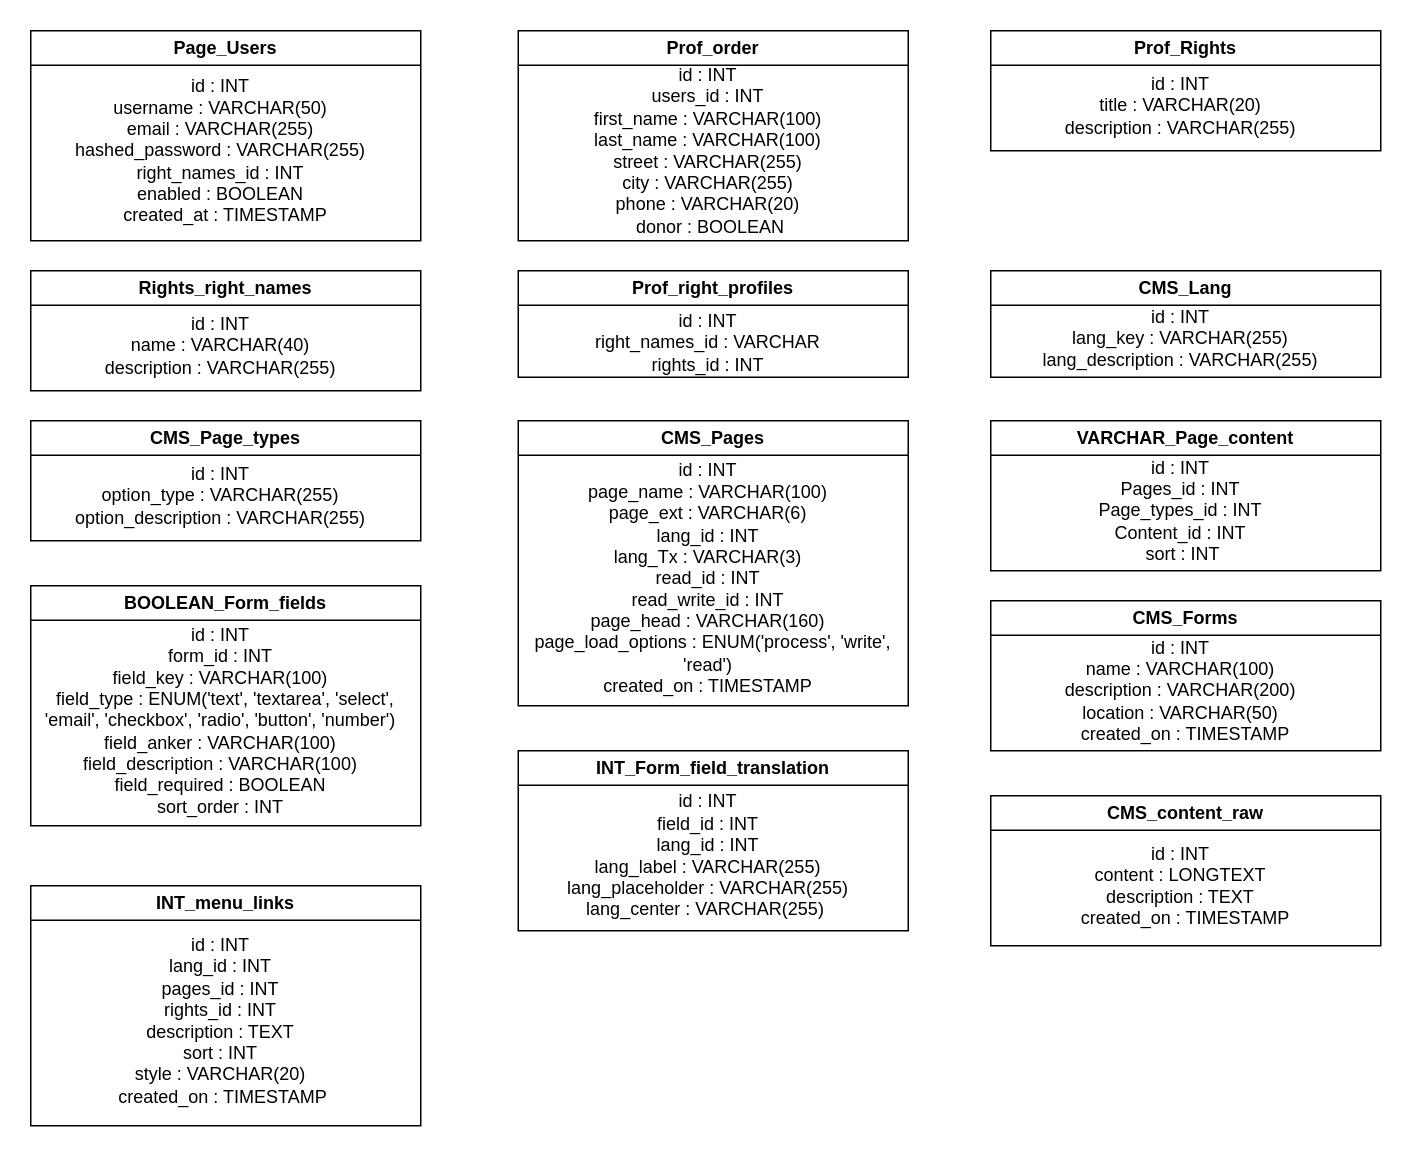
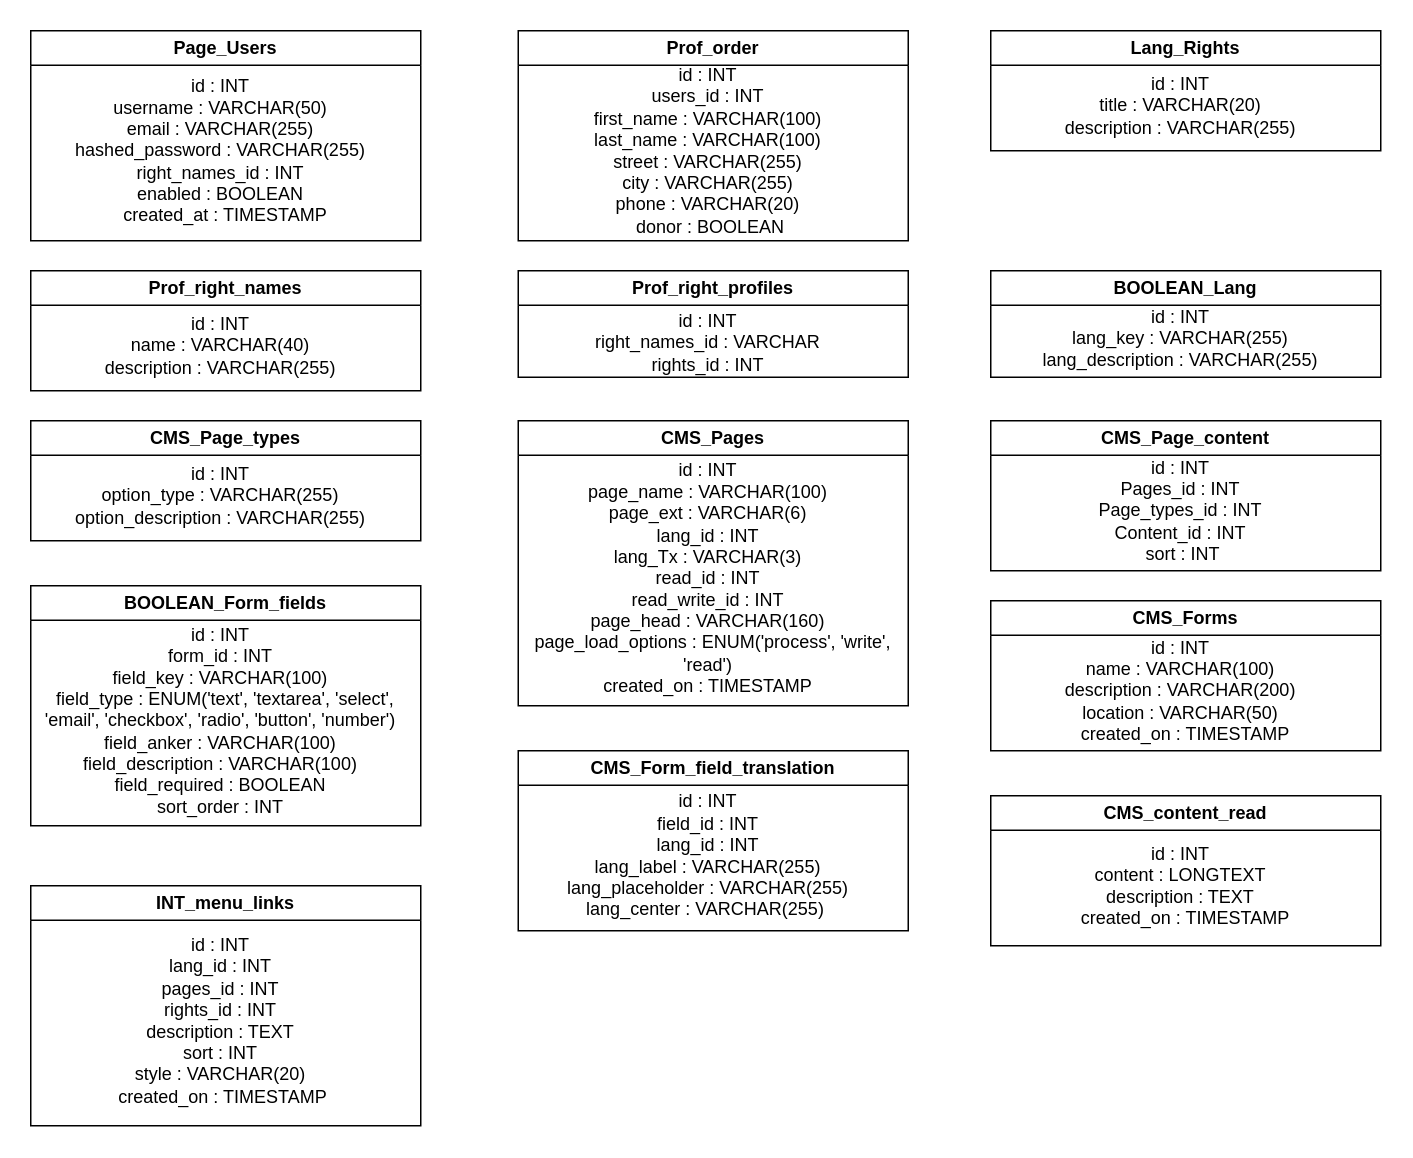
  <mxCell id="0" />
  <mxCell id="1" parent="0" />
  <mxCell id="2" value="Page_Users" style="swimlane;whiteSpace=wrap;html=1;" vertex="1" parent="1"><mxGeometry x="20" y="20" width="260" height="140" as="geometry" /></mxCell>
  <mxCell id="3" value="id : INT&amp;nbsp;&amp;nbsp;&lt;br&gt;username : VARCHAR(50)&amp;nbsp;&amp;nbsp;&lt;br&gt;email : VARCHAR(255)&amp;nbsp;&amp;nbsp;&lt;br&gt;hashed_password : VARCHAR(255)&amp;nbsp;&amp;nbsp;&lt;br&gt;right_names_id : INT&amp;nbsp;&amp;nbsp;&lt;br&gt;enabled : BOOLEAN&amp;nbsp;&amp;nbsp;&lt;br&gt;created_at : TIMESTAMP" style="text;html=1;align=center;verticalAlign=middle;whiteSpace=wrap;rounded=0;" vertex="1" parent="2"><mxGeometry y="20" width="260" height="120" as="geometry" /></mxCell>
  <mxCell id="4" value="&lt;div&gt;Prof_order&lt;/div&gt;" style="swimlane;whiteSpace=wrap;html=1;" vertex="1" parent="1"><mxGeometry x="345" y="20" width="260" height="140" as="geometry" /></mxCell>
  <mxCell id="5" value="&lt;div&gt;id : INT&amp;nbsp;&amp;nbsp;&lt;/div&gt;&lt;div&gt;users_id : INT&amp;nbsp;&amp;nbsp;&lt;/div&gt;&lt;div&gt;first_name : VARCHAR(100)&amp;nbsp;&amp;nbsp;&lt;/div&gt;&lt;div&gt;last_name : VARCHAR(100)&amp;nbsp;&amp;nbsp;&lt;/div&gt;&lt;div&gt;street : VARCHAR(255)&amp;nbsp;&amp;nbsp;&lt;/div&gt;&lt;div&gt;city : VARCHAR(255)&amp;nbsp;&amp;nbsp;&lt;/div&gt;&lt;div&gt;phone : VARCHAR(20)&amp;nbsp;&amp;nbsp;&lt;/div&gt;&lt;div&gt;donor : BOOLEAN&amp;nbsp;&lt;/div&gt;" style="text;html=1;align=center;verticalAlign=middle;whiteSpace=wrap;rounded=0;" vertex="1" parent="4"><mxGeometry y="20" width="260" height="120" as="geometry" /></mxCell>
- <mxCell id="6" value="&lt;div&gt;Prof_Rights&lt;/div&gt;" style="swimlane;whiteSpace=wrap;html=1;" vertex="1" parent="1"><mxGeometry x="660" y="20" width="260" height="80" as="geometry" /></mxCell>
+ <mxCell id="6" value="&lt;div&gt;Lang_Rights&lt;/div&gt;" style="swimlane;whiteSpace=wrap;html=1;" vertex="1" parent="1"><mxGeometry x="660" y="20" width="260" height="80" as="geometry" /></mxCell>
  <mxCell id="7" value="&lt;div&gt;id : INT&amp;nbsp;&amp;nbsp;&lt;/div&gt;&lt;div&gt;title : VARCHAR(20)&amp;nbsp;&amp;nbsp;&lt;/div&gt;&lt;div&gt;description : VARCHAR(255)&amp;nbsp;&amp;nbsp;&lt;/div&gt;" style="text;html=1;align=center;verticalAlign=middle;whiteSpace=wrap;rounded=0;" vertex="1" parent="6"><mxGeometry y="20" width="260" height="60" as="geometry" /></mxCell>
- <mxCell id="8" value="&lt;div&gt;Rights_right_names&lt;/div&gt;" style="swimlane;whiteSpace=wrap;html=1;" vertex="1" parent="1"><mxGeometry x="20" y="180" width="260" height="80" as="geometry" /></mxCell>
+ <mxCell id="8" value="&lt;div&gt;Prof_right_names&lt;/div&gt;" style="swimlane;whiteSpace=wrap;html=1;" vertex="1" parent="1"><mxGeometry x="20" y="180" width="260" height="80" as="geometry" /></mxCell>
  <mxCell id="9" value="&lt;div&gt;id : INT&amp;nbsp;&amp;nbsp;&lt;/div&gt;&lt;div&gt;name : VARCHAR(40)&amp;nbsp;&amp;nbsp;&lt;/div&gt;&lt;div&gt;description : VARCHAR(255)&amp;nbsp;&amp;nbsp;&lt;/div&gt;" style="text;html=1;align=center;verticalAlign=middle;whiteSpace=wrap;rounded=0;" vertex="1" parent="8"><mxGeometry y="20" width="260" height="60" as="geometry" /></mxCell>
  <mxCell id="10" value="&lt;div&gt;Prof_right_profiles&lt;/div&gt;" style="swimlane;whiteSpace=wrap;html=1;" vertex="1" parent="1"><mxGeometry x="345" y="180" width="260" height="71" as="geometry" /></mxCell>
  <mxCell id="11" value="&lt;div&gt;id : INT&amp;nbsp;&amp;nbsp;&lt;/div&gt;&lt;div&gt;right_names_id : VARCHAR&amp;nbsp;&amp;nbsp;&lt;/div&gt;&lt;div&gt;rights_id : INT&amp;nbsp;&amp;nbsp;&lt;/div&gt;&lt;div&gt;&lt;br&gt;&lt;/div&gt;" style="text;html=1;align=center;verticalAlign=middle;whiteSpace=wrap;rounded=0;" vertex="1" parent="10"><mxGeometry y="20" width="260" height="70" as="geometry" /></mxCell>
- <mxCell id="12" value="&lt;div&gt;CMS_Lang&lt;/div&gt;" style="swimlane;whiteSpace=wrap;html=1;" vertex="1" parent="1"><mxGeometry x="660" y="180" width="260" height="71" as="geometry" /></mxCell>
+ <mxCell id="12" value="&lt;div&gt;BOOLEAN_Lang&lt;/div&gt;" style="swimlane;whiteSpace=wrap;html=1;" vertex="1" parent="1"><mxGeometry x="660" y="180" width="260" height="71" as="geometry" /></mxCell>
  <mxCell id="13" value="&lt;div&gt;&lt;div&gt;id : INT&amp;nbsp;&amp;nbsp;&lt;/div&gt;&lt;div&gt;lang_key : VARCHAR(255)&amp;nbsp;&amp;nbsp;&lt;/div&gt;&lt;div&gt;lang_description : VARCHAR(255)&amp;nbsp;&amp;nbsp;&lt;/div&gt;&lt;/div&gt;" style="text;html=1;align=center;verticalAlign=middle;whiteSpace=wrap;rounded=0;" vertex="1" parent="12"><mxGeometry y="20" width="260" height="50" as="geometry" /></mxCell>
  <mxCell id="14" value="&lt;div&gt;CMS_Page_types&lt;/div&gt;" style="swimlane;whiteSpace=wrap;html=1;" vertex="1" parent="1"><mxGeometry x="20" y="280" width="260" height="80" as="geometry" /></mxCell>
  <mxCell id="15" value="&lt;div&gt;id : INT&amp;nbsp;&amp;nbsp;&lt;/div&gt;&lt;div&gt;option_type : VARCHAR(255)&amp;nbsp;&amp;nbsp;&lt;/div&gt;&lt;div&gt;option_description : VARCHAR(255)&amp;nbsp;&amp;nbsp;&lt;/div&gt;" style="text;html=1;align=center;verticalAlign=middle;whiteSpace=wrap;rounded=0;" vertex="1" parent="14"><mxGeometry y="20" width="260" height="60" as="geometry" /></mxCell>
  <mxCell id="16" value="&lt;div&gt;CMS_Pages&lt;/div&gt;" style="swimlane;whiteSpace=wrap;html=1;" vertex="1" parent="1"><mxGeometry x="345" y="280" width="260" height="190" as="geometry" /></mxCell>
  <mxCell id="17" value="&lt;div&gt;id : INT&amp;nbsp;&amp;nbsp;&lt;/div&gt;&lt;div&gt;page_name : VARCHAR(100)&amp;nbsp;&amp;nbsp;&lt;/div&gt;&lt;div&gt;page_ext : VARCHAR(6)&amp;nbsp;&amp;nbsp;&lt;/div&gt;&lt;div&gt;lang_id : INT&amp;nbsp;&amp;nbsp;&lt;/div&gt;&lt;div&gt;lang_Tx : VARCHAR(3)&amp;nbsp;&amp;nbsp;&lt;/div&gt;&lt;div&gt;read_id : INT&amp;nbsp;&amp;nbsp;&lt;/div&gt;&lt;div&gt;read_write_id : INT&amp;nbsp;&amp;nbsp;&lt;/div&gt;&lt;div&gt;page_head : VARCHAR(160)&amp;nbsp;&amp;nbsp;&lt;/div&gt;&lt;div&gt;page_load_options : ENUM('process', 'write', 'read')&amp;nbsp;&amp;nbsp;&lt;/div&gt;&lt;div&gt;created_on : TIMESTAMP&amp;nbsp;&amp;nbsp;&lt;/div&gt;" style="text;html=1;align=center;verticalAlign=middle;whiteSpace=wrap;rounded=0;" vertex="1" parent="16"><mxGeometry y="20" width="260" height="170" as="geometry" /></mxCell>
- <mxCell id="18" value="&lt;div&gt;VARCHAR_Page_content&lt;/div&gt;" style="swimlane;whiteSpace=wrap;html=1;" vertex="1" parent="1"><mxGeometry x="660" y="280" width="260" height="100" as="geometry" /></mxCell>
+ <mxCell id="18" value="&lt;div&gt;CMS_Page_content&lt;/div&gt;" style="swimlane;whiteSpace=wrap;html=1;" vertex="1" parent="1"><mxGeometry x="660" y="280" width="260" height="100" as="geometry" /></mxCell>
  <mxCell id="19" value="&lt;div&gt;id : INT&amp;nbsp;&amp;nbsp;&lt;/div&gt;&lt;div&gt;Pages_id : INT&amp;nbsp;&amp;nbsp;&lt;/div&gt;&lt;div&gt;Page_types_id : INT&amp;nbsp;&amp;nbsp;&lt;/div&gt;&lt;div&gt;Content_id : INT&amp;nbsp;&amp;nbsp;&lt;/div&gt;&lt;div&gt;sort : INT&amp;nbsp;&lt;/div&gt;" style="text;html=1;align=center;verticalAlign=middle;whiteSpace=wrap;rounded=0;" vertex="1" parent="18"><mxGeometry y="20" width="260" height="80" as="geometry" /></mxCell>
  <mxCell id="20" value="&lt;div&gt;CMS_Forms&lt;/div&gt;" style="swimlane;whiteSpace=wrap;html=1;" vertex="1" parent="1"><mxGeometry x="660" y="400" width="260" height="100" as="geometry" /></mxCell>
  <mxCell id="21" value="&lt;div&gt;id : INT&amp;nbsp;&amp;nbsp;&lt;/div&gt;&lt;div&gt;name : VARCHAR(100)&amp;nbsp;&amp;nbsp;&lt;/div&gt;&lt;div&gt;description : VARCHAR(200)&amp;nbsp;&amp;nbsp;&lt;/div&gt;&lt;div&gt;location : VARCHAR(50)&amp;nbsp;&amp;nbsp;&lt;/div&gt;&lt;div&gt;created_on : TIMESTAMP&lt;/div&gt;" style="text;html=1;align=center;verticalAlign=middle;whiteSpace=wrap;rounded=0;" vertex="1" parent="20"><mxGeometry y="20" width="260" height="80" as="geometry" /></mxCell>
  <mxCell id="22" value="&lt;div&gt;BOOLEAN_Form_fields&lt;/div&gt;" style="swimlane;whiteSpace=wrap;html=1;" vertex="1" parent="1"><mxGeometry x="20" y="390" width="260" height="160" as="geometry" /></mxCell>
  <mxCell id="23" value="&lt;div&gt;id : INT&amp;nbsp;&amp;nbsp;&lt;/div&gt;&lt;div&gt;form_id : INT&amp;nbsp;&amp;nbsp;&lt;/div&gt;&lt;div&gt;field_key : VARCHAR(100)&amp;nbsp;&amp;nbsp;&lt;/div&gt;&lt;div&gt;field_type : ENUM('text', 'textarea', 'select', 'email', 'checkbox', 'radio', 'button', 'number')&amp;nbsp;&amp;nbsp;&lt;/div&gt;&lt;div&gt;field_anker : VARCHAR(100)&amp;nbsp;&amp;nbsp;&lt;/div&gt;&lt;div&gt;field_description : VARCHAR(100)&amp;nbsp;&amp;nbsp;&lt;/div&gt;&lt;div&gt;field_required : BOOLEAN&amp;nbsp;&amp;nbsp;&lt;/div&gt;&lt;div&gt;sort_order : INT&amp;nbsp;&amp;nbsp;&lt;/div&gt;" style="text;html=1;align=center;verticalAlign=middle;whiteSpace=wrap;rounded=0;" vertex="1" parent="22"><mxGeometry y="20" width="260" height="140" as="geometry" /></mxCell>
- <mxCell id="24" value="&lt;div&gt;INT_Form_field_translation&lt;/div&gt;" style="swimlane;whiteSpace=wrap;html=1;" vertex="1" parent="1"><mxGeometry x="345" y="500" width="260" height="120" as="geometry" /></mxCell>
+ <mxCell id="24" value="&lt;div&gt;CMS_Form_field_translation&lt;/div&gt;" style="swimlane;whiteSpace=wrap;html=1;" vertex="1" parent="1"><mxGeometry x="345" y="500" width="260" height="120" as="geometry" /></mxCell>
  <mxCell id="25" value="&lt;div&gt;id : INT&amp;nbsp;&amp;nbsp;&lt;/div&gt;&lt;div&gt;field_id : INT&amp;nbsp;&amp;nbsp;&lt;/div&gt;&lt;div&gt;lang_id : INT&amp;nbsp;&amp;nbsp;&lt;/div&gt;&lt;div&gt;lang_label : VARCHAR(255)&amp;nbsp;&amp;nbsp;&lt;/div&gt;&lt;div&gt;lang_placeholder : VARCHAR(255)&amp;nbsp;&amp;nbsp;&lt;/div&gt;&lt;div&gt;lang_center : VARCHAR(255)&amp;nbsp;&amp;nbsp;&lt;span style=&quot;background-color: transparent; color: light-dark(rgb(0, 0, 0), rgb(255, 255, 255));&quot;&gt;&amp;nbsp;&lt;/span&gt;&lt;/div&gt;" style="text;html=1;align=center;verticalAlign=middle;whiteSpace=wrap;rounded=0;" vertex="1" parent="24"><mxGeometry y="20" width="260" height="100" as="geometry" /></mxCell>
- <mxCell id="26" value="&lt;div&gt;CMS_content_raw&lt;/div&gt;" style="swimlane;whiteSpace=wrap;html=1;" vertex="1" parent="1"><mxGeometry x="660" y="530" width="260" height="100" as="geometry" /></mxCell>
+ <mxCell id="26" value="&lt;div&gt;CMS_content_read&lt;/div&gt;" style="swimlane;whiteSpace=wrap;html=1;" vertex="1" parent="1"><mxGeometry x="660" y="530" width="260" height="100" as="geometry" /></mxCell>
  <mxCell id="27" value="&lt;div&gt;id : INT&amp;nbsp;&amp;nbsp;&lt;/div&gt;&lt;div&gt;content : LONGTEXT&amp;nbsp;&amp;nbsp;&lt;/div&gt;&lt;div&gt;description : TEXT&amp;nbsp;&amp;nbsp;&lt;/div&gt;&lt;div&gt;created_on : TIMESTAMP&lt;/div&gt;" style="text;html=1;align=center;verticalAlign=middle;whiteSpace=wrap;rounded=0;" vertex="1" parent="26"><mxGeometry y="20" width="260" height="80" as="geometry" /></mxCell>
  <mxCell id="28" value="&lt;div&gt;INT_menu_links&lt;/div&gt;" style="swimlane;whiteSpace=wrap;html=1;" vertex="1" parent="1"><mxGeometry x="20" y="590" width="260" height="160" as="geometry" /></mxCell>
  <mxCell id="29" value="&lt;div&gt;id : INT&amp;nbsp;&amp;nbsp;&lt;/div&gt;&lt;div&gt;lang_id : INT&amp;nbsp;&amp;nbsp;&lt;/div&gt;&lt;div&gt;pages_id : INT&amp;nbsp;&amp;nbsp;&lt;/div&gt;&lt;div&gt;rights_id : INT&amp;nbsp;&amp;nbsp;&lt;/div&gt;&lt;div&gt;description : TEXT&amp;nbsp;&amp;nbsp;&lt;/div&gt;&lt;div&gt;sort : INT&amp;nbsp;&amp;nbsp;&lt;/div&gt;&lt;div&gt;style : VARCHAR(20)&amp;nbsp;&amp;nbsp;&lt;/div&gt;&lt;div&gt;created_on : TIMESTAMP&amp;nbsp;&lt;/div&gt;" style="text;html=1;align=center;verticalAlign=middle;whiteSpace=wrap;rounded=0;" vertex="1" parent="28"><mxGeometry y="20" width="260" height="140" as="geometry" /></mxCell>
